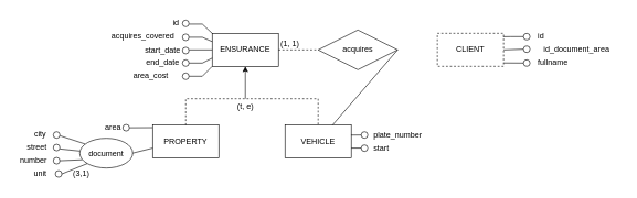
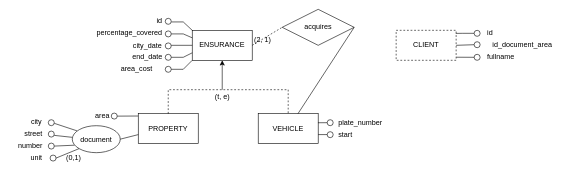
  <mxCell id="0" />
  <mxCell id="1" parent="0" />
  <mxCell id="2" value="ENSURANCE" style="rounded=0;whiteSpace=wrap;html=1;fillColor=none;" parent="1" vertex="1"><mxGeometry x="320" y="50" width="100" height="50" as="geometry" /></mxCell>
- <mxCell id="3" value="&lt;div&gt;acquires&lt;/div&gt;" style="shape=rhombus;perimeter=rhombusPerimeter;whiteSpace=wrap;html=1;align=center;fillColor=none;" parent="1" vertex="1"><mxGeometry x="480" y="45" width="120" height="60" as="geometry" /></mxCell>
+ <mxCell id="3" value="&lt;div&gt;acquires&lt;/div&gt;" style="shape=rhombus;perimeter=rhombusPerimeter;whiteSpace=wrap;html=1;align=center;fillColor=none;" parent="1" vertex="1"><mxGeometry x="470" y="15" width="120" height="60" as="geometry" /></mxCell>
  <mxCell id="4" value="" style="endArrow=none;html=1;rounded=0;entryX=0;entryY=0.5;entryDx=0;entryDy=0;exitX=1;exitY=0.5;exitDx=0;exitDy=0;dashed=1;" parent="1" source="2" target="3" edge="1"><mxGeometry width="50" height="50" relative="1" as="geometry"><mxPoint x="520" y="159" as="sourcePoint" /><mxPoint x="570" y="109" as="targetPoint" /></mxGeometry></mxCell>
  <mxCell id="5" value="" style="endArrow=none;html=1;rounded=0;exitX=1;exitY=0.5;exitDx=0;exitDy=0;" parent="1" edge="1" target="32" source="3"><mxGeometry width="50" height="50" relative="1" as="geometry"><mxPoint x="590" y="74.68" as="sourcePoint" /><mxPoint x="661.1" y="75.33" as="targetPoint" /></mxGeometry></mxCell>
  <mxCell id="6" value="" style="ellipse;whiteSpace=wrap;html=1;aspect=fixed;" parent="1" vertex="1"><mxGeometry x="275" y="51" width="10" height="10" as="geometry" /></mxCell>
  <mxCell id="7" value="" style="endArrow=none;html=1;rounded=0;exitX=1;exitY=0.5;exitDx=0;exitDy=0;entryX=0;entryY=0.25;entryDx=0;entryDy=0;" parent="1" source="6" target="2" edge="1"><mxGeometry width="50" height="50" relative="1" as="geometry"><mxPoint x="260" y="90" as="sourcePoint" /><mxPoint x="308" y="60" as="targetPoint" /><Array as="points"><mxPoint x="305" y="56" /></Array></mxGeometry></mxCell>
- <mxCell id="8" value="acquires_covered" style="text;html=1;align=center;verticalAlign=middle;resizable=0;points=[];autosize=1;strokeColor=none;fillColor=none;" parent="1" vertex="1"><mxGeometry x="150" y="40" width="130" height="30" as="geometry" /></mxCell>
+ <mxCell id="8" value="percentage_covered" style="text;html=1;align=center;verticalAlign=middle;resizable=0;points=[];autosize=1;strokeColor=none;fillColor=none;" parent="1" vertex="1"><mxGeometry x="150" y="40" width="130" height="30" as="geometry" /></mxCell>
  <mxCell id="9" value="" style="endArrow=none;html=1;rounded=0;exitX=1;exitY=0.5;exitDx=0;exitDy=0;entryX=0;entryY=1;entryDx=0;entryDy=0;" parent="1" target="2" edge="1" source="31"><mxGeometry width="50" height="50" relative="1" as="geometry"><mxPoint x="270" y="125.5" as="sourcePoint" /><mxPoint x="320" y="125.5" as="targetPoint" /><Array as="points"><mxPoint x="305" y="115" /></Array></mxGeometry></mxCell>
  <mxCell id="10" value="end_date" style="text;html=1;align=center;verticalAlign=middle;resizable=0;points=[];autosize=1;strokeColor=none;fillColor=none;" parent="1" vertex="1"><mxGeometry x="210" y="79" width="70" height="30" as="geometry" /></mxCell>
  <mxCell id="11" value="" style="ellipse;whiteSpace=wrap;html=1;aspect=fixed;" parent="1" vertex="1"><mxGeometry x="790" y="90" width="10" height="10" as="geometry" /></mxCell>
  <mxCell id="12" value="" style="endArrow=none;html=1;rounded=0;exitX=1.003;exitY=0.897;exitDx=0;exitDy=0;entryX=0;entryY=0.5;entryDx=0;entryDy=0;exitPerimeter=0;" parent="1" source="14" target="11" edge="1"><mxGeometry width="50" height="50" relative="1" as="geometry"><mxPoint x="760.2" y="85" as="sourcePoint" /><mxPoint x="810.2" y="95.5" as="targetPoint" /></mxGeometry></mxCell>
  <mxCell id="13" value="" style="endArrow=none;html=1;rounded=0;exitX=1;exitY=0.5;exitDx=0;exitDy=0;entryX=0;entryY=0.5;entryDx=0;entryDy=0;" parent="1" source="14" target="15" edge="1"><mxGeometry width="50" height="50" relative="1" as="geometry"><mxPoint x="760" y="76" as="sourcePoint" /><mxPoint x="810.2" y="75.5" as="targetPoint" /></mxGeometry></mxCell>
  <mxCell id="14" value="CLIENT" style="rounded=0;whiteSpace=wrap;html=1;fillColor=none;dashed=1;" parent="1" vertex="1"><mxGeometry x="660" y="50" width="100" height="50" as="geometry" /></mxCell>
  <mxCell id="15" value="" style="ellipse;whiteSpace=wrap;html=1;aspect=fixed;fillColor=light-dark(#FFFFFF,#FFFFFF);" parent="1" vertex="1"><mxGeometry x="790" y="69" width="10" height="10" as="geometry" /></mxCell>
  <mxCell id="16" value="id" style="text;html=1;align=left;verticalAlign=middle;resizable=0;points=[];autosize=1;strokeColor=none;fillColor=none;" parent="1" vertex="1"><mxGeometry x="810" y="39" width="30" height="30" as="geometry" /></mxCell>
  <mxCell id="17" value="fullname" style="text;html=1;align=left;verticalAlign=middle;resizable=0;points=[];autosize=1;strokeColor=none;fillColor=none;" parent="1" vertex="1"><mxGeometry x="810" y="79" width="70" height="30" as="geometry" /></mxCell>
  <mxCell id="18" value="" style="endArrow=none;html=1;rounded=0;exitX=0.994;exitY=0.103;exitDx=0;exitDy=0;exitPerimeter=0;entryX=0;entryY=0.5;entryDx=0;entryDy=0;" parent="1" source="14" target="20" edge="1"><mxGeometry width="50" height="50" relative="1" as="geometry"><mxPoint x="760" y="62.25" as="sourcePoint" /><mxPoint x="810.2" y="44.5" as="targetPoint" /><Array as="points"><mxPoint x="770" y="55" /></Array></mxGeometry></mxCell>
  <mxCell id="19" value="" style="ellipse;whiteSpace=wrap;html=1;aspect=fixed;fillColor=none;" parent="1" vertex="1"><mxGeometry x="275" y="71" width="10" height="10" as="geometry" /></mxCell>
  <mxCell id="20" value="" style="ellipse;whiteSpace=wrap;html=1;aspect=fixed;fillColor=light-dark(#FFFFFF,#FEF8FF);" parent="1" vertex="1"><mxGeometry x="790" y="50" width="10" height="10" as="geometry" /></mxCell>
  <mxCell id="21" value="id_document_area" style="text;html=1;align=center;verticalAlign=middle;resizable=0;points=[];autosize=1;strokeColor=none;fillColor=none;" parent="1" vertex="1"><mxGeometry x="800" y="59" width="140" height="30" as="geometry" /></mxCell>
- <mxCell id="22" value="(1, 1)" style="text;html=1;align=center;verticalAlign=middle;resizable=0;points=[];autosize=1;strokeColor=none;fillColor=none;" parent="1" vertex="1"><mxGeometry x="412" y="51" width="50" height="30" as="geometry" /></mxCell>
+ <mxCell id="22" value="(2, 1)" style="text;html=1;align=center;verticalAlign=middle;resizable=0;points=[];autosize=1;strokeColor=none;fillColor=none;" parent="1" vertex="1"><mxGeometry x="412" y="51" width="50" height="30" as="geometry" /></mxCell>
  <mxCell id="23" value="" style="endArrow=none;html=1;rounded=0;exitX=0.989;exitY=0.604;exitDx=0;exitDy=0;entryX=0;entryY=0;entryDx=0;entryDy=0;exitPerimeter=0;" parent="1" source="24" target="2" edge="1"><mxGeometry width="50" height="50" relative="1" as="geometry"><mxPoint x="260" y="51" as="sourcePoint" /><mxPoint x="310" y="70" as="targetPoint" /><Array as="points"><mxPoint x="305" y="36" /></Array></mxGeometry></mxCell>
  <mxCell id="24" value="" style="ellipse;whiteSpace=wrap;html=1;aspect=fixed;fillColor=light-dark(#FFFFFF,#FEF8FF);" parent="1" vertex="1"><mxGeometry x="275" y="30" width="10" height="10" as="geometry" /></mxCell>
  <mxCell id="25" value="id" style="text;html=1;align=center;verticalAlign=middle;resizable=0;points=[];autosize=1;strokeColor=none;fillColor=none;" parent="1" vertex="1"><mxGeometry x="250" y="20" width="30" height="30" as="geometry" /></mxCell>
  <mxCell id="26" value="" style="endArrow=none;html=1;rounded=0;entryX=0;entryY=0.5;entryDx=0;entryDy=0;" parent="1" target="2" edge="1"><mxGeometry width="50" height="50" relative="1" as="geometry"><mxPoint x="285" y="75" as="sourcePoint" /><mxPoint x="315" y="75" as="targetPoint" /></mxGeometry></mxCell>
  <mxCell id="27" value="" style="endArrow=none;html=1;rounded=0;exitX=1;exitY=0.5;exitDx=0;exitDy=0;entryX=0;entryY=0.75;entryDx=0;entryDy=0;" parent="1" target="2" edge="1" source="29"><mxGeometry width="50" height="50" relative="1" as="geometry"><mxPoint x="270" y="105" as="sourcePoint" /><mxPoint x="320" y="105" as="targetPoint" /><Array as="points"><mxPoint x="305" y="95" /></Array></mxGeometry></mxCell>
  <mxCell id="28" value="area_cost" style="text;html=1;align=center;verticalAlign=middle;resizable=0;points=[];autosize=1;strokeColor=none;fillColor=none;" parent="1" vertex="1"><mxGeometry x="182" y="100" width="90" height="30" as="geometry" /></mxCell>
  <mxCell id="29" value="" style="ellipse;whiteSpace=wrap;html=1;aspect=fixed;fillColor=none;" parent="1" vertex="1"><mxGeometry x="275" y="90" width="10" height="10" as="geometry" /></mxCell>
- <mxCell id="30" value="start_date" style="text;html=1;align=center;verticalAlign=middle;resizable=0;points=[];autosize=1;strokeColor=none;fillColor=none;" parent="1" vertex="1"><mxGeometry x="205" y="61" width="80" height="30" as="geometry" /></mxCell>
+ <mxCell id="30" value="city_date" style="text;html=1;align=center;verticalAlign=middle;resizable=0;points=[];autosize=1;strokeColor=none;fillColor=none;" parent="1" vertex="1"><mxGeometry x="205" y="61" width="80" height="30" as="geometry" /></mxCell>
  <mxCell id="31" value="" style="ellipse;whiteSpace=wrap;html=1;aspect=fixed;fillColor=none;" parent="1" vertex="1"><mxGeometry x="275" y="110" width="10" height="10" as="geometry" /></mxCell>
  <mxCell id="32" value="VEHICLE" style="rounded=0;whiteSpace=wrap;html=1;fillColor=none;" vertex="1" parent="1"><mxGeometry x="430" y="189" width="100" height="50" as="geometry" /></mxCell>
  <mxCell id="33" value="PROPERTY" style="rounded=0;whiteSpace=wrap;html=1;fillColor=none;" vertex="1" parent="1"><mxGeometry x="230" y="189" width="100" height="50" as="geometry" /></mxCell>
  <mxCell id="34" value="" style="endArrow=none;html=1;rounded=0;entryX=0.5;entryY=0;entryDx=0;entryDy=0;exitX=0.5;exitY=0;exitDx=0;exitDy=0;dashed=1;" edge="1" parent="1" source="33" target="32"><mxGeometry width="50" height="50" relative="1" as="geometry"><mxPoint x="355" y="149" as="sourcePoint" /><mxPoint x="420" y="149" as="targetPoint" /><Array as="points"><mxPoint x="280" y="149" /><mxPoint x="480" y="149" /></Array></mxGeometry></mxCell>
  <mxCell id="35" value="" style="endArrow=classic;html=1;rounded=0;entryX=0.5;entryY=1;entryDx=0;entryDy=0;" edge="1" parent="1" target="2"><mxGeometry width="50" height="50" relative="1" as="geometry"><mxPoint x="370" y="149" as="sourcePoint" /><mxPoint x="440" y="169" as="targetPoint" /></mxGeometry></mxCell>
  <mxCell id="36" value="plate_number" style="text;html=1;align=center;verticalAlign=middle;resizable=0;points=[];autosize=1;strokeColor=none;fillColor=none;" vertex="1" parent="1"><mxGeometry x="550" y="189" width="100" height="30" as="geometry" /></mxCell>
  <mxCell id="37" value="start" style="text;html=1;align=center;verticalAlign=middle;resizable=0;points=[];autosize=1;strokeColor=none;fillColor=none;" vertex="1" parent="1"><mxGeometry x="550" y="209" width="50" height="30" as="geometry" /></mxCell>
  <mxCell id="38" value="" style="ellipse;whiteSpace=wrap;html=1;aspect=fixed;fillColor=light-dark(#FFFFFF,#FEF8FF);" vertex="1" parent="1"><mxGeometry x="545" y="199" width="10" height="10" as="geometry" /></mxCell>
  <mxCell id="39" value="" style="ellipse;whiteSpace=wrap;html=1;aspect=fixed;" vertex="1" parent="1"><mxGeometry x="545" y="219" width="10" height="10" as="geometry" /></mxCell>
  <mxCell id="40" value="" style="endArrow=none;html=1;rounded=0;entryX=0;entryY=0.5;entryDx=0;entryDy=0;exitX=0.996;exitY=0.302;exitDx=0;exitDy=0;exitPerimeter=0;" edge="1" parent="1" source="32" target="38"><mxGeometry width="50" height="50" relative="1" as="geometry"><mxPoint x="290" y="199" as="sourcePoint" /><mxPoint x="490" y="199" as="targetPoint" /><Array as="points" /></mxGeometry></mxCell>
  <mxCell id="41" value="" style="endArrow=none;html=1;rounded=0;entryX=0;entryY=0.5;entryDx=0;entryDy=0;exitX=0.996;exitY=0.302;exitDx=0;exitDy=0;exitPerimeter=0;" edge="1" parent="1"><mxGeometry width="50" height="50" relative="1" as="geometry"><mxPoint x="530" y="223.83" as="sourcePoint" /><mxPoint x="545" y="223.83" as="targetPoint" /><Array as="points" /></mxGeometry></mxCell>
  <mxCell id="42" value="" style="endArrow=none;html=1;rounded=0;exitX=-0.004;exitY=0.102;exitDx=0;exitDy=0;exitPerimeter=0;entryX=0.989;entryY=0.627;entryDx=0;entryDy=0;entryPerimeter=0;" edge="1" parent="1"><mxGeometry width="50" height="50" relative="1" as="geometry"><mxPoint x="229.71" y="192.9" as="sourcePoint" /><mxPoint x="195" y="193.07" as="targetPoint" /><Array as="points" /></mxGeometry></mxCell>
  <mxCell id="43" value="" style="ellipse;whiteSpace=wrap;html=1;aspect=fixed;fillColor=none;" vertex="1" parent="1"><mxGeometry x="185" y="188" width="10" height="10" as="geometry" /></mxCell>
  <mxCell id="44" value="area" style="text;html=1;align=center;verticalAlign=middle;resizable=0;points=[];autosize=1;strokeColor=none;fillColor=none;" vertex="1" parent="1"><mxGeometry x="145" y="178" width="50" height="30" as="geometry" /></mxCell>
  <mxCell id="45" value="document" style="ellipse;whiteSpace=wrap;html=1;fillColor=none;" vertex="1" parent="1"><mxGeometry x="120" y="209" width="80" height="45" as="geometry" /></mxCell>
  <mxCell id="46" value="" style="ellipse;whiteSpace=wrap;html=1;aspect=fixed;" vertex="1" parent="1"><mxGeometry x="80" y="218" width="10" height="10" as="geometry" /></mxCell>
  <mxCell id="47" value="" style="endArrow=none;html=1;rounded=0;exitX=0.985;exitY=0.713;exitDx=0;exitDy=0;exitPerimeter=0;entryX=-0.003;entryY=0.431;entryDx=0;entryDy=0;entryPerimeter=0;" edge="1" parent="1" source="46" target="45"><mxGeometry width="50" height="50" relative="1" as="geometry"><mxPoint x="90" y="238" as="sourcePoint" /><mxPoint x="140" y="230.5" as="targetPoint" /></mxGeometry></mxCell>
  <mxCell id="48" value="street" style="text;html=1;align=center;verticalAlign=middle;resizable=0;points=[];autosize=1;strokeColor=none;fillColor=none;" vertex="1" parent="1"><mxGeometry x="30" y="208" width="50" height="30" as="geometry" /></mxCell>
  <mxCell id="49" value="" style="endArrow=none;html=1;rounded=0;exitX=1;exitY=0.5;exitDx=0;exitDy=0;entryX=0.048;entryY=0.723;entryDx=0;entryDy=0;entryPerimeter=0;" edge="1" parent="1" target="45"><mxGeometry width="50" height="50" relative="1" as="geometry"><mxPoint x="90" y="243" as="sourcePoint" /><mxPoint x="143.84" y="241.165" as="targetPoint" /></mxGeometry></mxCell>
  <mxCell id="50" value="number" style="text;html=1;align=center;verticalAlign=middle;resizable=0;points=[];autosize=1;strokeColor=none;fillColor=none;" vertex="1" parent="1"><mxGeometry x="20" y="228" width="60" height="30" as="geometry" /></mxCell>
  <mxCell id="51" value="" style="ellipse;whiteSpace=wrap;html=1;aspect=fixed;fillColor=none;" vertex="1" parent="1"><mxGeometry x="80" y="238" width="10" height="10" as="geometry" /></mxCell>
  <mxCell id="52" value="" style="endArrow=none;html=1;rounded=0;exitX=0.989;exitY=0.604;exitDx=0;exitDy=0;entryX=0.098;entryY=0.191;entryDx=0;entryDy=0;exitPerimeter=0;entryPerimeter=0;" edge="1" parent="1" source="53" target="45"><mxGeometry width="50" height="50" relative="1" as="geometry"><mxPoint x="90" y="199" as="sourcePoint" /><mxPoint x="144.96" y="218.62" as="targetPoint" /></mxGeometry></mxCell>
  <mxCell id="53" value="" style="ellipse;whiteSpace=wrap;html=1;aspect=fixed;fillColor=default;" vertex="1" parent="1"><mxGeometry x="80" y="199" width="10" height="10" as="geometry" /></mxCell>
  <mxCell id="54" value="city" style="text;html=1;align=center;verticalAlign=middle;resizable=0;points=[];autosize=1;strokeColor=none;fillColor=none;" vertex="1" parent="1"><mxGeometry x="40" y="188" width="40" height="30" as="geometry" /></mxCell>
  <mxCell id="55" value="" style="endArrow=none;html=1;rounded=0;exitX=1;exitY=0.5;exitDx=0;exitDy=0;entryX=0;entryY=0.5;entryDx=0;entryDy=0;" edge="1" parent="1" source="45"><mxGeometry width="50" height="50" relative="1" as="geometry"><mxPoint x="180" y="223.89" as="sourcePoint" /><mxPoint x="230" y="223.89" as="targetPoint" /></mxGeometry></mxCell>
  <mxCell id="56" value="" style="endArrow=none;html=1;rounded=0;exitX=1;exitY=0.5;exitDx=0;exitDy=0;entryX=0;entryY=1;entryDx=0;entryDy=0;" edge="1" parent="1" target="45"><mxGeometry width="50" height="50" relative="1" as="geometry"><mxPoint x="93" y="263" as="sourcePoint" /><mxPoint x="151.611" y="246.351" as="targetPoint" /></mxGeometry></mxCell>
  <mxCell id="57" value="unit" style="text;html=1;align=center;verticalAlign=middle;resizable=0;points=[];autosize=1;strokeColor=none;fillColor=none;" vertex="1" parent="1"><mxGeometry x="40" y="248" width="40" height="30" as="geometry" /></mxCell>
  <mxCell id="58" value="" style="ellipse;whiteSpace=wrap;html=1;aspect=fixed;fillColor=none;" vertex="1" parent="1"><mxGeometry x="83" y="258" width="10" height="10" as="geometry" /></mxCell>
- <mxCell id="59" value="(3,1)" style="text;html=1;align=center;verticalAlign=middle;resizable=0;points=[];autosize=1;strokeColor=none;fillColor=none;" vertex="1" parent="1"><mxGeometry x="97" y="247" width="50" height="30" as="geometry" /></mxCell>
+ <mxCell id="59" value="(0,1)" style="text;html=1;align=center;verticalAlign=middle;resizable=0;points=[];autosize=1;strokeColor=none;fillColor=none;" vertex="1" parent="1"><mxGeometry x="97" y="247" width="50" height="30" as="geometry" /></mxCell>
  <mxCell id="60" value="(t, e)" style="text;html=1;align=center;verticalAlign=middle;resizable=0;points=[];autosize=1;strokeColor=none;fillColor=none;" vertex="1" parent="1"><mxGeometry x="345" y="146" width="50" height="30" as="geometry" /></mxCell>
